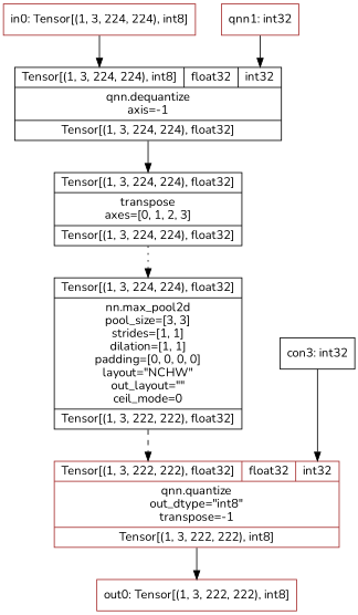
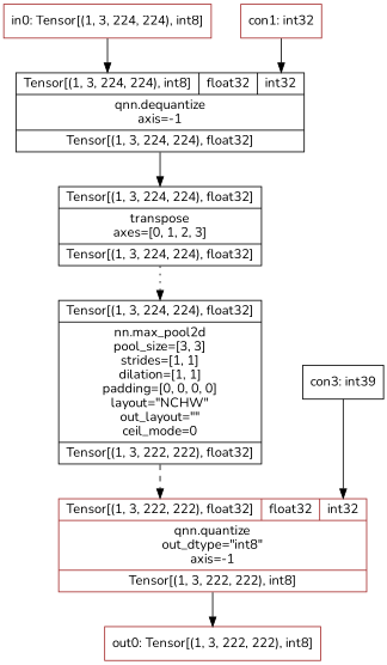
  digraph {
    fontname=Nunito
    node [color=brown fontname=Nunito shape=record]
    edge [fontname=Nunito headport=i0 style=solid tailport=o0]
    n1 [label="in0: Tensor[(1, 3, 224, 224), int8]"]
    n2 [color=black label="{{<i0>Tensor[(1, 3, 224, 224), int8]|<i1>float32|<i2>int32}|qnn.dequantize\naxis=-1|{<o0>Tensor[(1, 3, 224, 224), float32]}}"]
    n3 [color=black label="{{<i0>Tensor[(1, 3, 224, 224), float32]}|transpose\naxes=[0, 1, 2, 3]|{<o0>Tensor[(1, 3, 224, 224), float32]}}"]
-   n4 [label="qnn1: int32"]
+   n4 [label="con1: int32"]
    n5 [color=black label="{{<i0>Tensor[(1, 3, 224, 224), float32]}|nn.max_pool2d\npool_size=[3, 3]\nstrides=[1, 1]\ndilation=[1, 1]\npadding=[0, 0, 0, 0]\nlayout=\"NCHW\"\nout_layout=\"\"\nceil_mode=0|{<o0>Tensor[(1, 3, 222, 222), float32]}}"]
-   n6 [label="{{<i0>Tensor[(1, 3, 222, 222), float32]|<i1>float32|<i2>int32}|qnn.quantize\nout_dtype=\"int8\"\ntranspose=-1|{<o0>Tensor[(1, 3, 222, 222), int8]}}"]
+   n6 [label="{{<i0>Tensor[(1, 3, 222, 222), float32]|<i1>float32|<i2>int32}|qnn.quantize\nout_dtype=\"int8\"\naxis=-1|{<o0>Tensor[(1, 3, 222, 222), int8]}}"]
    n7 [label="out0: Tensor[(1, 3, 222, 222), int8]"]
-   n8 [color=black label="con3: int32"]
+   n8 [color=black label="con3: int39"]
    n1 -> n2 [tailport=""]
    n2 -> n3
    n3 -> n5 [style=dotted]
    n4 -> n2 [headport=i2 tailport=""]
    n5 -> n6 [style=dashed]
    n6 -> n7
    n8 -> n6 [headport=i2 tailport=""]
  }
